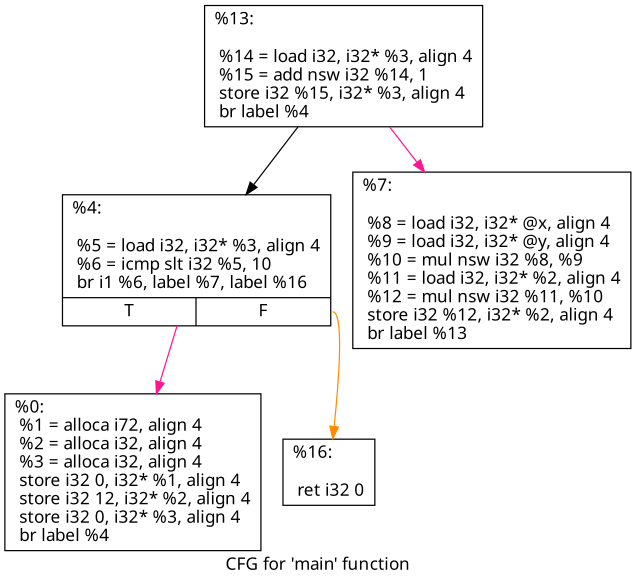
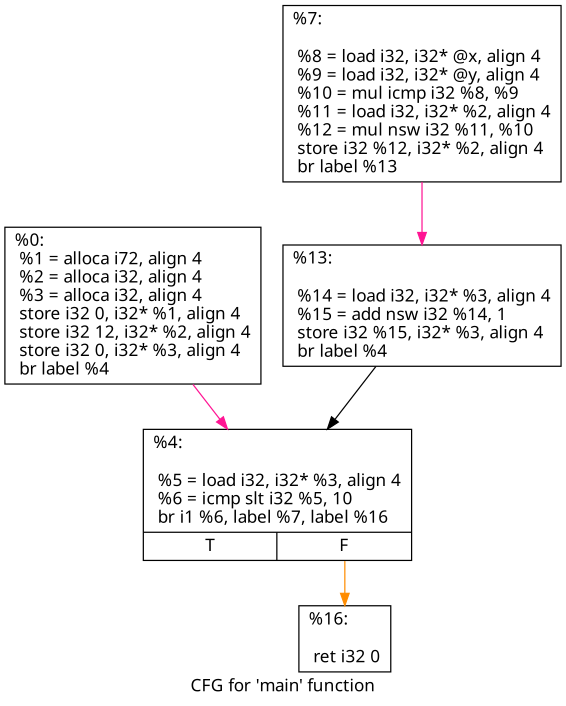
  digraph {
    fontname="Noto Sans"
    label="CFG for 'main' function"
    node [fontname="Noto Sans" shape=record]
    edge [color=deeppink fontname="Noto Sans"]
    n1 [label="{%0:\l  %1 = alloca i72, align 4\l  %2 = alloca i32, align 4\l  %3 = alloca i32, align 4\l  store i32 0, i32* %1, align 4\l  store i32 12, i32* %2, align 4\l  store i32 0, i32* %3, align 4\l  br label %4\l}"]
    n2 [label="{%4:\l\l  %5 = load i32, i32* %3, align 4\l  %6 = icmp slt i32 %5, 10\l  br i1 %6, label %7, label %16\l|{<s0>T|<s1>F}}"]
    n3 [label="{%16:\l\l  ret i32 0\l}"]
-   n4 [label="{%7:\l\l  %8 = load i32, i32* @x, align 4\l  %9 = load i32, i32* @y, align 4\l  %10 = mul nsw i32 %8, %9\l  %11 = load i32, i32* %2, align 4\l  %12 = mul nsw i32 %11, %10\l  store i32 %12, i32* %2, align 4\l  br label %13\l}"]
+   n4 [label="{%7:\l\l  %8 = load i32, i32* @x, align 4\l  %9 = load i32, i32* @y, align 4\l  %10 = mul icmp i32 %8, %9\l  %11 = load i32, i32* %2, align 4\l  %12 = mul nsw i32 %11, %10\l  store i32 %12, i32* %2, align 4\l  br label %13\l}"]
    n5 [label="{%13:\l\l  %14 = load i32, i32* %3, align 4\l  %15 = add nsw i32 %14, 1\l  store i32 %15, i32* %3, align 4\l  br label %4\l}"]
-   n2 -> n1
+   n1 -> n2
    n2 -> n3 [color=darkorange tailport=s1]
-   n5 -> n4
+   n4 -> n5
    n5 -> n2 [color=black]
  }
